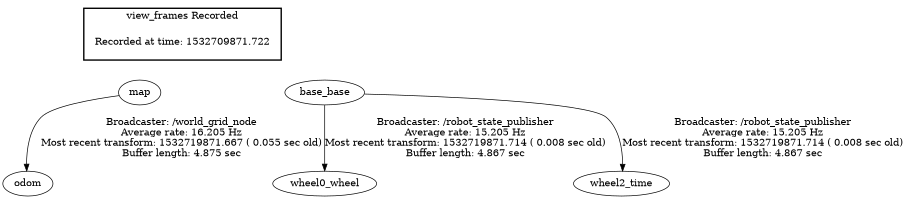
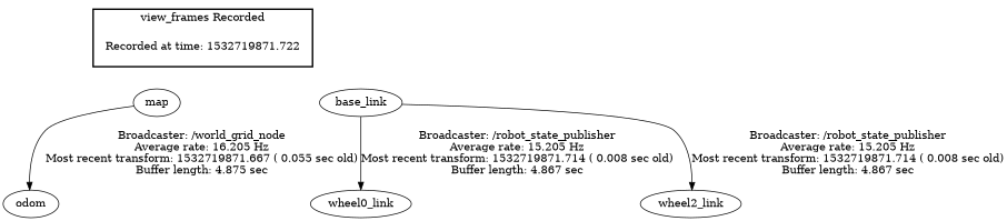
  digraph {
-   "Recorded at time: 1532719871.722" [shape=plaintext label="Recorded at time: 1532709871.722"]
+   "Recorded at time: 1532719871.722" [shape=plaintext]
    map
-   base_link [label=base_base]
+   base_link
    odom
-   wheel0_link [label=wheel0_wheel]
-   wheel2_link [label=wheel2_time]
+   wheel0_link
+   wheel2_link
    subgraph cluster_1 {
      color=black
      label="view_frames Recorded"
      style=bold
      "Recorded at time: 1532719871.722"
    }
    "Recorded at time: 1532719871.722" -> map [style=invis]
    "Recorded at time: 1532719871.722" -> base_link [style=invis]
    map -> odom [label="Broadcaster: /world_grid_node\nAverage rate: 16.205 Hz\nMost recent transform: 1532719871.667 ( 0.055 sec old)\nBuffer length: 4.875 sec\n"]
    base_link -> wheel0_link [label="Broadcaster: /robot_state_publisher\nAverage rate: 15.205 Hz\nMost recent transform: 1532719871.714 ( 0.008 sec old)\nBuffer length: 4.867 sec\n"]
    base_link -> wheel2_link [label="Broadcaster: /robot_state_publisher\nAverage rate: 15.205 Hz\nMost recent transform: 1532719871.714 ( 0.008 sec old)\nBuffer length: 4.867 sec\n"]
  }
